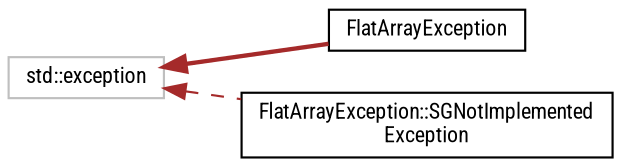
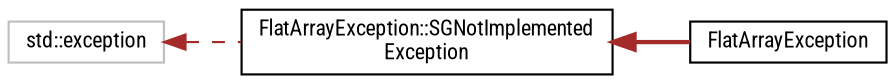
  digraph {
    fontname="Roboto Condensed"
    rankdir=LR
    node [color=black fillcolor=white fontname="Roboto Condensed" fontsize=10 shape=record style=filled]
    edge [color=brown dir=back fontname="Roboto Condensed" fontsize=10 labelfontname=Helvetica labelfontsize=10]
    n1 [color=grey75 height=0.2 label="std::exception" width=0.4]
    n2 [height=0.2 label=FlatArrayException width=0.4]
    n3 [height=0.2 label="FlatArrayException::SGNotImplemented\lException" width=0.4]
-   n1 -> n2 [style=bold]
+   n3 -> n2 [style=bold]
    n1 -> n3 [style=dashed]
  }
